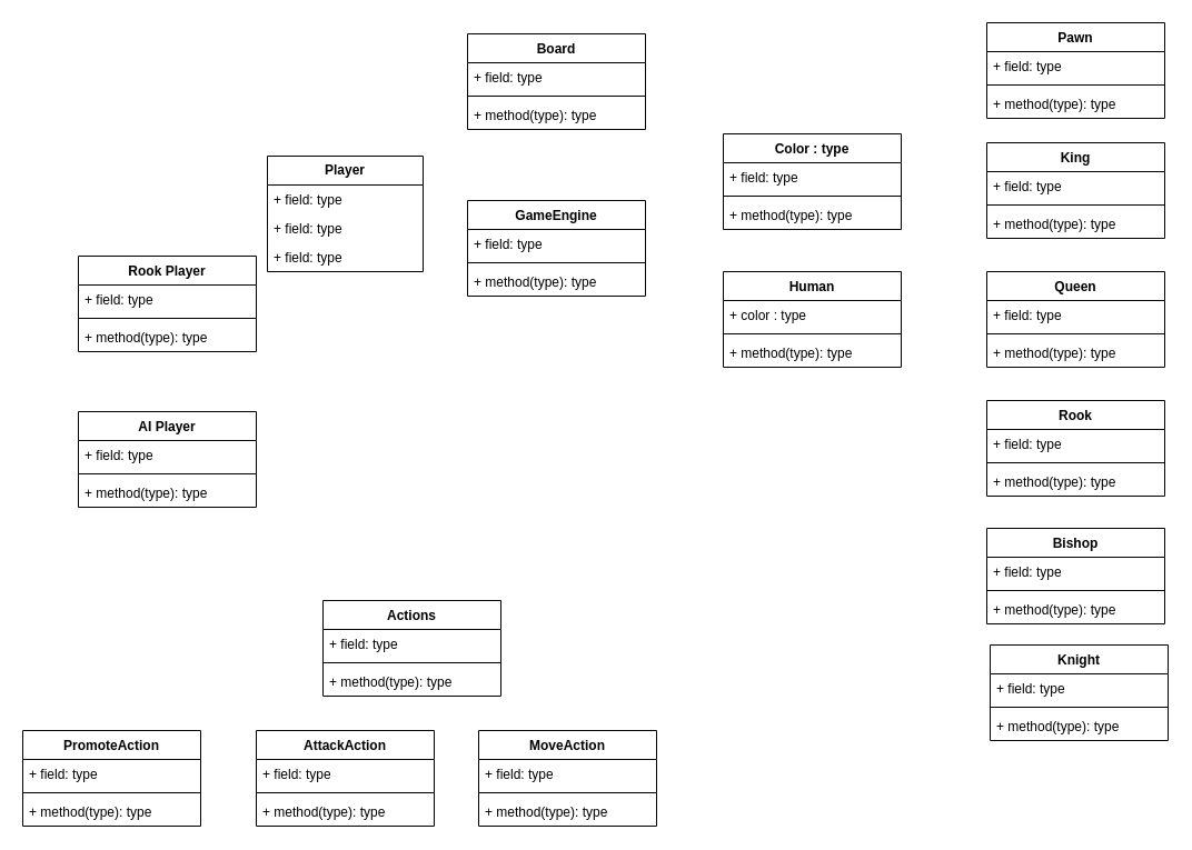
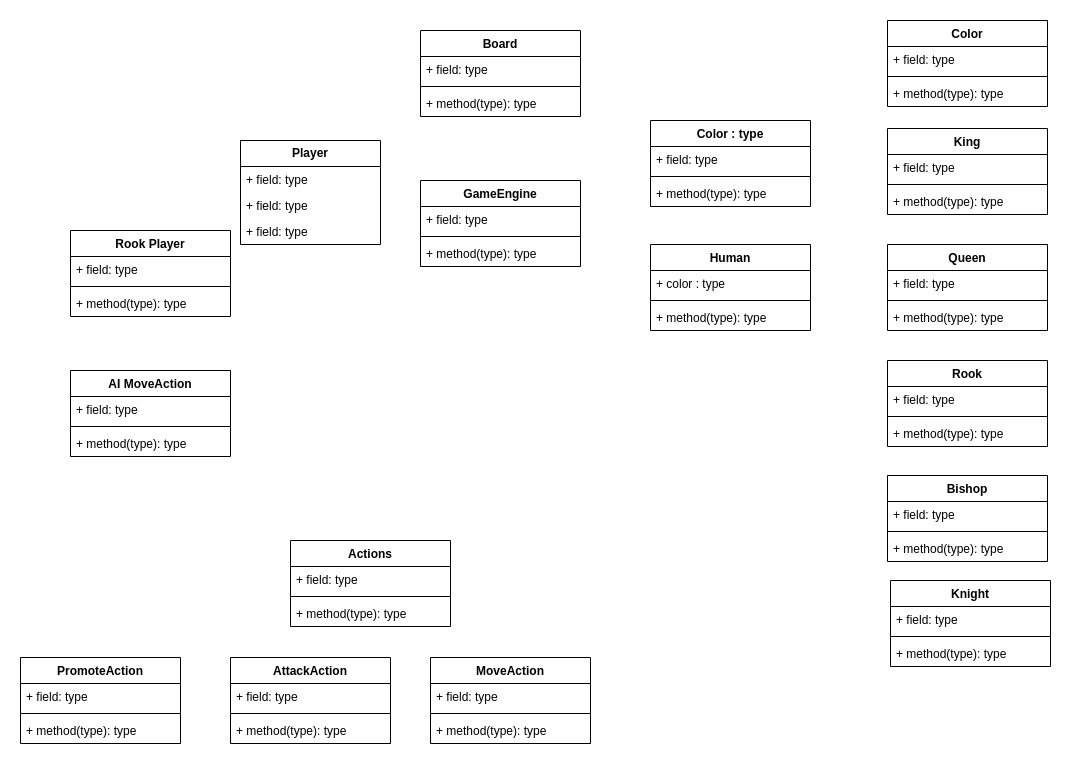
  <mxCell id="0" />
  <mxCell id="1" parent="0" />
  <mxCell id="2" value="Board" style="swimlane;fontStyle=1;align=center;verticalAlign=top;childLayout=stackLayout;horizontal=1;startSize=26;horizontalStack=0;resizeParent=1;resizeParentMax=0;resizeLast=0;collapsible=1;marginBottom=0;whiteSpace=wrap;html=1;" vertex="1" parent="1"><mxGeometry x="420" y="30" width="160" height="86" as="geometry" /></mxCell>
  <mxCell id="3" value="+ field: type" style="text;strokeColor=none;fillColor=none;align=left;verticalAlign=top;spacingLeft=4;spacingRight=4;overflow=hidden;rotatable=0;points=[[0,0.5],[1,0.5]];portConstraint=eastwest;whiteSpace=wrap;html=1;" vertex="1" parent="2"><mxGeometry y="26" width="160" height="26" as="geometry" /></mxCell>
  <mxCell id="4" value="" style="line;strokeWidth=1;fillColor=none;align=left;verticalAlign=middle;spacingTop=-1;spacingLeft=3;spacingRight=3;rotatable=0;labelPosition=right;points=[];portConstraint=eastwest;strokeColor=inherit;" vertex="1" parent="2"><mxGeometry y="52" width="160" height="8" as="geometry" /></mxCell>
  <mxCell id="5" value="+ method(type): type" style="text;strokeColor=none;fillColor=none;align=left;verticalAlign=top;spacingLeft=4;spacingRight=4;overflow=hidden;rotatable=0;points=[[0,0.5],[1,0.5]];portConstraint=eastwest;whiteSpace=wrap;html=1;" vertex="1" parent="2"><mxGeometry y="60" width="160" height="26" as="geometry" /></mxCell>
  <mxCell id="6" value="Human" style="swimlane;fontStyle=1;align=center;verticalAlign=top;childLayout=stackLayout;horizontal=1;startSize=26;horizontalStack=0;resizeParent=1;resizeParentMax=0;resizeLast=0;collapsible=1;marginBottom=0;whiteSpace=wrap;html=1;" vertex="1" parent="1"><mxGeometry x="650" y="244" width="160" height="86" as="geometry" /></mxCell>
  <mxCell id="7" value="+ color : type" style="text;strokeColor=none;fillColor=none;align=left;verticalAlign=top;spacingLeft=4;spacingRight=4;overflow=hidden;rotatable=0;points=[[0,0.5],[1,0.5]];portConstraint=eastwest;whiteSpace=wrap;html=1;" vertex="1" parent="6"><mxGeometry y="26" width="160" height="26" as="geometry" /></mxCell>
  <mxCell id="8" value="" style="line;strokeWidth=1;fillColor=none;align=left;verticalAlign=middle;spacingTop=-1;spacingLeft=3;spacingRight=3;rotatable=0;labelPosition=right;points=[];portConstraint=eastwest;strokeColor=inherit;" vertex="1" parent="6"><mxGeometry y="52" width="160" height="8" as="geometry" /></mxCell>
  <mxCell id="9" value="+ method(type): type" style="text;strokeColor=none;fillColor=none;align=left;verticalAlign=top;spacingLeft=4;spacingRight=4;overflow=hidden;rotatable=0;points=[[0,0.5],[1,0.5]];portConstraint=eastwest;whiteSpace=wrap;html=1;" vertex="1" parent="6"><mxGeometry y="60" width="160" height="26" as="geometry" /></mxCell>
  <mxCell id="10" value="Rook Player" style="swimlane;fontStyle=1;align=center;verticalAlign=top;childLayout=stackLayout;horizontal=1;startSize=26;horizontalStack=0;resizeParent=1;resizeParentMax=0;resizeLast=0;collapsible=1;marginBottom=0;whiteSpace=wrap;html=1;" vertex="1" parent="1"><mxGeometry x="70" y="230" width="160" height="86" as="geometry" /></mxCell>
  <mxCell id="11" value="+ field: type" style="text;strokeColor=none;fillColor=none;align=left;verticalAlign=top;spacingLeft=4;spacingRight=4;overflow=hidden;rotatable=0;points=[[0,0.5],[1,0.5]];portConstraint=eastwest;whiteSpace=wrap;html=1;" vertex="1" parent="10"><mxGeometry y="26" width="160" height="26" as="geometry" /></mxCell>
  <mxCell id="12" value="" style="line;strokeWidth=1;fillColor=none;align=left;verticalAlign=middle;spacingTop=-1;spacingLeft=3;spacingRight=3;rotatable=0;labelPosition=right;points=[];portConstraint=eastwest;strokeColor=inherit;" vertex="1" parent="10"><mxGeometry y="52" width="160" height="8" as="geometry" /></mxCell>
  <mxCell id="13" value="+ method(type): type" style="text;strokeColor=none;fillColor=none;align=left;verticalAlign=top;spacingLeft=4;spacingRight=4;overflow=hidden;rotatable=0;points=[[0,0.5],[1,0.5]];portConstraint=eastwest;whiteSpace=wrap;html=1;" vertex="1" parent="10"><mxGeometry y="60" width="160" height="26" as="geometry" /></mxCell>
- <mxCell id="14" value="AI Player" style="swimlane;fontStyle=1;align=center;verticalAlign=top;childLayout=stackLayout;horizontal=1;startSize=26;horizontalStack=0;resizeParent=1;resizeParentMax=0;resizeLast=0;collapsible=1;marginBottom=0;whiteSpace=wrap;html=1;" vertex="1" parent="1"><mxGeometry x="70" y="370" width="160" height="86" as="geometry" /></mxCell>
+ <mxCell id="14" value="AI MoveAction" style="swimlane;fontStyle=1;align=center;verticalAlign=top;childLayout=stackLayout;horizontal=1;startSize=26;horizontalStack=0;resizeParent=1;resizeParentMax=0;resizeLast=0;collapsible=1;marginBottom=0;whiteSpace=wrap;html=1;" vertex="1" parent="1"><mxGeometry x="70" y="370" width="160" height="86" as="geometry" /></mxCell>
  <mxCell id="15" value="+ field: type" style="text;strokeColor=none;fillColor=none;align=left;verticalAlign=top;spacingLeft=4;spacingRight=4;overflow=hidden;rotatable=0;points=[[0,0.5],[1,0.5]];portConstraint=eastwest;whiteSpace=wrap;html=1;" vertex="1" parent="14"><mxGeometry y="26" width="160" height="26" as="geometry" /></mxCell>
  <mxCell id="16" value="" style="line;strokeWidth=1;fillColor=none;align=left;verticalAlign=middle;spacingTop=-1;spacingLeft=3;spacingRight=3;rotatable=0;labelPosition=right;points=[];portConstraint=eastwest;strokeColor=inherit;" vertex="1" parent="14"><mxGeometry y="52" width="160" height="8" as="geometry" /></mxCell>
  <mxCell id="17" value="+ method(type): type" style="text;strokeColor=none;fillColor=none;align=left;verticalAlign=top;spacingLeft=4;spacingRight=4;overflow=hidden;rotatable=0;points=[[0,0.5],[1,0.5]];portConstraint=eastwest;whiteSpace=wrap;html=1;" vertex="1" parent="14"><mxGeometry y="60" width="160" height="26" as="geometry" /></mxCell>
  <mxCell id="18" value="&lt;b&gt;Player&lt;/b&gt;" style="swimlane;fontStyle=0;childLayout=stackLayout;horizontal=1;startSize=26;fillColor=none;horizontalStack=0;resizeParent=1;resizeParentMax=0;resizeLast=0;collapsible=1;marginBottom=0;whiteSpace=wrap;html=1;" vertex="1" parent="1"><mxGeometry x="240" y="140" width="140" height="104" as="geometry" /></mxCell>
  <mxCell id="19" value="+ field: type" style="text;strokeColor=none;fillColor=none;align=left;verticalAlign=top;spacingLeft=4;spacingRight=4;overflow=hidden;rotatable=0;points=[[0,0.5],[1,0.5]];portConstraint=eastwest;whiteSpace=wrap;html=1;" vertex="1" parent="18"><mxGeometry y="26" width="140" height="26" as="geometry" /></mxCell>
  <mxCell id="20" value="+ field: type" style="text;strokeColor=none;fillColor=none;align=left;verticalAlign=top;spacingLeft=4;spacingRight=4;overflow=hidden;rotatable=0;points=[[0,0.5],[1,0.5]];portConstraint=eastwest;whiteSpace=wrap;html=1;" vertex="1" parent="18"><mxGeometry y="52" width="140" height="26" as="geometry" /></mxCell>
  <mxCell id="21" value="+ field: type" style="text;strokeColor=none;fillColor=none;align=left;verticalAlign=top;spacingLeft=4;spacingRight=4;overflow=hidden;rotatable=0;points=[[0,0.5],[1,0.5]];portConstraint=eastwest;whiteSpace=wrap;html=1;" vertex="1" parent="18"><mxGeometry y="78" width="140" height="26" as="geometry" /></mxCell>
  <mxCell id="22" value="Actions" style="swimlane;fontStyle=1;align=center;verticalAlign=top;childLayout=stackLayout;horizontal=1;startSize=26;horizontalStack=0;resizeParent=1;resizeParentMax=0;resizeLast=0;collapsible=1;marginBottom=0;whiteSpace=wrap;html=1;" vertex="1" parent="1"><mxGeometry x="290" y="540" width="160" height="86" as="geometry" /></mxCell>
  <mxCell id="23" value="+ field: type" style="text;strokeColor=none;fillColor=none;align=left;verticalAlign=top;spacingLeft=4;spacingRight=4;overflow=hidden;rotatable=0;points=[[0,0.5],[1,0.5]];portConstraint=eastwest;whiteSpace=wrap;html=1;" vertex="1" parent="22"><mxGeometry y="26" width="160" height="26" as="geometry" /></mxCell>
  <mxCell id="24" value="" style="line;strokeWidth=1;fillColor=none;align=left;verticalAlign=middle;spacingTop=-1;spacingLeft=3;spacingRight=3;rotatable=0;labelPosition=right;points=[];portConstraint=eastwest;strokeColor=inherit;" vertex="1" parent="22"><mxGeometry y="52" width="160" height="8" as="geometry" /></mxCell>
  <mxCell id="25" value="+ method(type): type" style="text;strokeColor=none;fillColor=none;align=left;verticalAlign=top;spacingLeft=4;spacingRight=4;overflow=hidden;rotatable=0;points=[[0,0.5],[1,0.5]];portConstraint=eastwest;whiteSpace=wrap;html=1;" vertex="1" parent="22"><mxGeometry y="60" width="160" height="26" as="geometry" /></mxCell>
  <mxCell id="26" value="MoveAction" style="swimlane;fontStyle=1;align=center;verticalAlign=top;childLayout=stackLayout;horizontal=1;startSize=26;horizontalStack=0;resizeParent=1;resizeParentMax=0;resizeLast=0;collapsible=1;marginBottom=0;whiteSpace=wrap;html=1;" vertex="1" parent="1"><mxGeometry x="430" y="657" width="160" height="86" as="geometry" /></mxCell>
  <mxCell id="27" value="+ field: type" style="text;strokeColor=none;fillColor=none;align=left;verticalAlign=top;spacingLeft=4;spacingRight=4;overflow=hidden;rotatable=0;points=[[0,0.5],[1,0.5]];portConstraint=eastwest;whiteSpace=wrap;html=1;" vertex="1" parent="26"><mxGeometry y="26" width="160" height="26" as="geometry" /></mxCell>
  <mxCell id="28" value="" style="line;strokeWidth=1;fillColor=none;align=left;verticalAlign=middle;spacingTop=-1;spacingLeft=3;spacingRight=3;rotatable=0;labelPosition=right;points=[];portConstraint=eastwest;strokeColor=inherit;" vertex="1" parent="26"><mxGeometry y="52" width="160" height="8" as="geometry" /></mxCell>
  <mxCell id="29" value="+ method(type): type" style="text;strokeColor=none;fillColor=none;align=left;verticalAlign=top;spacingLeft=4;spacingRight=4;overflow=hidden;rotatable=0;points=[[0,0.5],[1,0.5]];portConstraint=eastwest;whiteSpace=wrap;html=1;" vertex="1" parent="26"><mxGeometry y="60" width="160" height="26" as="geometry" /></mxCell>
  <mxCell id="30" value="AttackAction" style="swimlane;fontStyle=1;align=center;verticalAlign=top;childLayout=stackLayout;horizontal=1;startSize=26;horizontalStack=0;resizeParent=1;resizeParentMax=0;resizeLast=0;collapsible=1;marginBottom=0;whiteSpace=wrap;html=1;" vertex="1" parent="1"><mxGeometry x="230" y="657" width="160" height="86" as="geometry" /></mxCell>
  <mxCell id="31" value="+ field: type" style="text;strokeColor=none;fillColor=none;align=left;verticalAlign=top;spacingLeft=4;spacingRight=4;overflow=hidden;rotatable=0;points=[[0,0.5],[1,0.5]];portConstraint=eastwest;whiteSpace=wrap;html=1;" vertex="1" parent="30"><mxGeometry y="26" width="160" height="26" as="geometry" /></mxCell>
  <mxCell id="32" value="" style="line;strokeWidth=1;fillColor=none;align=left;verticalAlign=middle;spacingTop=-1;spacingLeft=3;spacingRight=3;rotatable=0;labelPosition=right;points=[];portConstraint=eastwest;strokeColor=inherit;" vertex="1" parent="30"><mxGeometry y="52" width="160" height="8" as="geometry" /></mxCell>
  <mxCell id="33" value="+ method(type): type" style="text;strokeColor=none;fillColor=none;align=left;verticalAlign=top;spacingLeft=4;spacingRight=4;overflow=hidden;rotatable=0;points=[[0,0.5],[1,0.5]];portConstraint=eastwest;whiteSpace=wrap;html=1;" vertex="1" parent="30"><mxGeometry y="60" width="160" height="26" as="geometry" /></mxCell>
  <mxCell id="34" value="PromoteAction" style="swimlane;fontStyle=1;align=center;verticalAlign=top;childLayout=stackLayout;horizontal=1;startSize=26;horizontalStack=0;resizeParent=1;resizeParentMax=0;resizeLast=0;collapsible=1;marginBottom=0;whiteSpace=wrap;html=1;" vertex="1" parent="1"><mxGeometry x="20" y="657" width="160" height="86" as="geometry" /></mxCell>
  <mxCell id="35" value="+ field: type" style="text;strokeColor=none;fillColor=none;align=left;verticalAlign=top;spacingLeft=4;spacingRight=4;overflow=hidden;rotatable=0;points=[[0,0.5],[1,0.5]];portConstraint=eastwest;whiteSpace=wrap;html=1;" vertex="1" parent="34"><mxGeometry y="26" width="160" height="26" as="geometry" /></mxCell>
  <mxCell id="36" value="" style="line;strokeWidth=1;fillColor=none;align=left;verticalAlign=middle;spacingTop=-1;spacingLeft=3;spacingRight=3;rotatable=0;labelPosition=right;points=[];portConstraint=eastwest;strokeColor=inherit;" vertex="1" parent="34"><mxGeometry y="52" width="160" height="8" as="geometry" /></mxCell>
  <mxCell id="37" value="+ method(type): type" style="text;strokeColor=none;fillColor=none;align=left;verticalAlign=top;spacingLeft=4;spacingRight=4;overflow=hidden;rotatable=0;points=[[0,0.5],[1,0.5]];portConstraint=eastwest;whiteSpace=wrap;html=1;" vertex="1" parent="34"><mxGeometry y="60" width="160" height="26" as="geometry" /></mxCell>
- <mxCell id="38" value="Pawn" style="swimlane;fontStyle=1;align=center;verticalAlign=top;childLayout=stackLayout;horizontal=1;startSize=26;horizontalStack=0;resizeParent=1;resizeParentMax=0;resizeLast=0;collapsible=1;marginBottom=0;whiteSpace=wrap;html=1;" vertex="1" parent="1"><mxGeometry x="887" y="20" width="160" height="86" as="geometry" /></mxCell>
+ <mxCell id="38" value="Color" style="swimlane;fontStyle=1;align=center;verticalAlign=top;childLayout=stackLayout;horizontal=1;startSize=26;horizontalStack=0;resizeParent=1;resizeParentMax=0;resizeLast=0;collapsible=1;marginBottom=0;whiteSpace=wrap;html=1;" vertex="1" parent="1"><mxGeometry x="887" y="20" width="160" height="86" as="geometry" /></mxCell>
  <mxCell id="39" value="+ field: type" style="text;strokeColor=none;fillColor=none;align=left;verticalAlign=top;spacingLeft=4;spacingRight=4;overflow=hidden;rotatable=0;points=[[0,0.5],[1,0.5]];portConstraint=eastwest;whiteSpace=wrap;html=1;" vertex="1" parent="38"><mxGeometry y="26" width="160" height="26" as="geometry" /></mxCell>
  <mxCell id="40" value="" style="line;strokeWidth=1;fillColor=none;align=left;verticalAlign=middle;spacingTop=-1;spacingLeft=3;spacingRight=3;rotatable=0;labelPosition=right;points=[];portConstraint=eastwest;strokeColor=inherit;" vertex="1" parent="38"><mxGeometry y="52" width="160" height="8" as="geometry" /></mxCell>
  <mxCell id="41" value="+ method(type): type" style="text;strokeColor=none;fillColor=none;align=left;verticalAlign=top;spacingLeft=4;spacingRight=4;overflow=hidden;rotatable=0;points=[[0,0.5],[1,0.5]];portConstraint=eastwest;whiteSpace=wrap;html=1;" vertex="1" parent="38"><mxGeometry y="60" width="160" height="26" as="geometry" /></mxCell>
  <mxCell id="42" value="King" style="swimlane;fontStyle=1;align=center;verticalAlign=top;childLayout=stackLayout;horizontal=1;startSize=26;horizontalStack=0;resizeParent=1;resizeParentMax=0;resizeLast=0;collapsible=1;marginBottom=0;whiteSpace=wrap;html=1;" vertex="1" parent="1"><mxGeometry x="887" y="128" width="160" height="86" as="geometry" /></mxCell>
  <mxCell id="43" value="+ field: type" style="text;strokeColor=none;fillColor=none;align=left;verticalAlign=top;spacingLeft=4;spacingRight=4;overflow=hidden;rotatable=0;points=[[0,0.5],[1,0.5]];portConstraint=eastwest;whiteSpace=wrap;html=1;" vertex="1" parent="42"><mxGeometry y="26" width="160" height="26" as="geometry" /></mxCell>
  <mxCell id="44" value="" style="line;strokeWidth=1;fillColor=none;align=left;verticalAlign=middle;spacingTop=-1;spacingLeft=3;spacingRight=3;rotatable=0;labelPosition=right;points=[];portConstraint=eastwest;strokeColor=inherit;" vertex="1" parent="42"><mxGeometry y="52" width="160" height="8" as="geometry" /></mxCell>
  <mxCell id="45" value="+ method(type): type" style="text;strokeColor=none;fillColor=none;align=left;verticalAlign=top;spacingLeft=4;spacingRight=4;overflow=hidden;rotatable=0;points=[[0,0.5],[1,0.5]];portConstraint=eastwest;whiteSpace=wrap;html=1;" vertex="1" parent="42"><mxGeometry y="60" width="160" height="26" as="geometry" /></mxCell>
  <mxCell id="46" value="Queen" style="swimlane;fontStyle=1;align=center;verticalAlign=top;childLayout=stackLayout;horizontal=1;startSize=26;horizontalStack=0;resizeParent=1;resizeParentMax=0;resizeLast=0;collapsible=1;marginBottom=0;whiteSpace=wrap;html=1;" vertex="1" parent="1"><mxGeometry x="887" y="244" width="160" height="86" as="geometry" /></mxCell>
  <mxCell id="47" value="+ field: type" style="text;strokeColor=none;fillColor=none;align=left;verticalAlign=top;spacingLeft=4;spacingRight=4;overflow=hidden;rotatable=0;points=[[0,0.5],[1,0.5]];portConstraint=eastwest;whiteSpace=wrap;html=1;" vertex="1" parent="46"><mxGeometry y="26" width="160" height="26" as="geometry" /></mxCell>
  <mxCell id="48" value="" style="line;strokeWidth=1;fillColor=none;align=left;verticalAlign=middle;spacingTop=-1;spacingLeft=3;spacingRight=3;rotatable=0;labelPosition=right;points=[];portConstraint=eastwest;strokeColor=inherit;" vertex="1" parent="46"><mxGeometry y="52" width="160" height="8" as="geometry" /></mxCell>
  <mxCell id="49" value="+ method(type): type" style="text;strokeColor=none;fillColor=none;align=left;verticalAlign=top;spacingLeft=4;spacingRight=4;overflow=hidden;rotatable=0;points=[[0,0.5],[1,0.5]];portConstraint=eastwest;whiteSpace=wrap;html=1;" vertex="1" parent="46"><mxGeometry y="60" width="160" height="26" as="geometry" /></mxCell>
  <mxCell id="50" value="Rook" style="swimlane;fontStyle=1;align=center;verticalAlign=top;childLayout=stackLayout;horizontal=1;startSize=26;horizontalStack=0;resizeParent=1;resizeParentMax=0;resizeLast=0;collapsible=1;marginBottom=0;whiteSpace=wrap;html=1;" vertex="1" parent="1"><mxGeometry x="887" y="360" width="160" height="86" as="geometry" /></mxCell>
  <mxCell id="51" value="+ field: type" style="text;strokeColor=none;fillColor=none;align=left;verticalAlign=top;spacingLeft=4;spacingRight=4;overflow=hidden;rotatable=0;points=[[0,0.5],[1,0.5]];portConstraint=eastwest;whiteSpace=wrap;html=1;" vertex="1" parent="50"><mxGeometry y="26" width="160" height="26" as="geometry" /></mxCell>
  <mxCell id="52" value="" style="line;strokeWidth=1;fillColor=none;align=left;verticalAlign=middle;spacingTop=-1;spacingLeft=3;spacingRight=3;rotatable=0;labelPosition=right;points=[];portConstraint=eastwest;strokeColor=inherit;" vertex="1" parent="50"><mxGeometry y="52" width="160" height="8" as="geometry" /></mxCell>
  <mxCell id="53" value="+ method(type): type" style="text;strokeColor=none;fillColor=none;align=left;verticalAlign=top;spacingLeft=4;spacingRight=4;overflow=hidden;rotatable=0;points=[[0,0.5],[1,0.5]];portConstraint=eastwest;whiteSpace=wrap;html=1;" vertex="1" parent="50"><mxGeometry y="60" width="160" height="26" as="geometry" /></mxCell>
  <mxCell id="54" value="Bishop" style="swimlane;fontStyle=1;align=center;verticalAlign=top;childLayout=stackLayout;horizontal=1;startSize=26;horizontalStack=0;resizeParent=1;resizeParentMax=0;resizeLast=0;collapsible=1;marginBottom=0;whiteSpace=wrap;html=1;" vertex="1" parent="1"><mxGeometry x="887" y="475" width="160" height="86" as="geometry" /></mxCell>
  <mxCell id="55" value="+ field: type" style="text;strokeColor=none;fillColor=none;align=left;verticalAlign=top;spacingLeft=4;spacingRight=4;overflow=hidden;rotatable=0;points=[[0,0.5],[1,0.5]];portConstraint=eastwest;whiteSpace=wrap;html=1;" vertex="1" parent="54"><mxGeometry y="26" width="160" height="26" as="geometry" /></mxCell>
  <mxCell id="56" value="" style="line;strokeWidth=1;fillColor=none;align=left;verticalAlign=middle;spacingTop=-1;spacingLeft=3;spacingRight=3;rotatable=0;labelPosition=right;points=[];portConstraint=eastwest;strokeColor=inherit;" vertex="1" parent="54"><mxGeometry y="52" width="160" height="8" as="geometry" /></mxCell>
  <mxCell id="57" value="+ method(type): type" style="text;strokeColor=none;fillColor=none;align=left;verticalAlign=top;spacingLeft=4;spacingRight=4;overflow=hidden;rotatable=0;points=[[0,0.5],[1,0.5]];portConstraint=eastwest;whiteSpace=wrap;html=1;" vertex="1" parent="54"><mxGeometry y="60" width="160" height="26" as="geometry" /></mxCell>
  <mxCell id="58" value="Knight" style="swimlane;fontStyle=1;align=center;verticalAlign=top;childLayout=stackLayout;horizontal=1;startSize=26;horizontalStack=0;resizeParent=1;resizeParentMax=0;resizeLast=0;collapsible=1;marginBottom=0;whiteSpace=wrap;html=1;" vertex="1" parent="1"><mxGeometry x="890" y="580" width="160" height="86" as="geometry" /></mxCell>
  <mxCell id="59" value="+ field: type" style="text;strokeColor=none;fillColor=none;align=left;verticalAlign=top;spacingLeft=4;spacingRight=4;overflow=hidden;rotatable=0;points=[[0,0.5],[1,0.5]];portConstraint=eastwest;whiteSpace=wrap;html=1;" vertex="1" parent="58"><mxGeometry y="26" width="160" height="26" as="geometry" /></mxCell>
  <mxCell id="60" value="" style="line;strokeWidth=1;fillColor=none;align=left;verticalAlign=middle;spacingTop=-1;spacingLeft=3;spacingRight=3;rotatable=0;labelPosition=right;points=[];portConstraint=eastwest;strokeColor=inherit;" vertex="1" parent="58"><mxGeometry y="52" width="160" height="8" as="geometry" /></mxCell>
  <mxCell id="61" value="+ method(type): type" style="text;strokeColor=none;fillColor=none;align=left;verticalAlign=top;spacingLeft=4;spacingRight=4;overflow=hidden;rotatable=0;points=[[0,0.5],[1,0.5]];portConstraint=eastwest;whiteSpace=wrap;html=1;" vertex="1" parent="58"><mxGeometry y="60" width="160" height="26" as="geometry" /></mxCell>
  <mxCell id="62" value="GameEngine" style="swimlane;fontStyle=1;align=center;verticalAlign=top;childLayout=stackLayout;horizontal=1;startSize=26;horizontalStack=0;resizeParent=1;resizeParentMax=0;resizeLast=0;collapsible=1;marginBottom=0;whiteSpace=wrap;html=1;" vertex="1" parent="1"><mxGeometry x="420" y="180" width="160" height="86" as="geometry" /></mxCell>
  <mxCell id="63" value="+ field: type" style="text;strokeColor=none;fillColor=none;align=left;verticalAlign=top;spacingLeft=4;spacingRight=4;overflow=hidden;rotatable=0;points=[[0,0.5],[1,0.5]];portConstraint=eastwest;whiteSpace=wrap;html=1;" vertex="1" parent="62"><mxGeometry y="26" width="160" height="26" as="geometry" /></mxCell>
  <mxCell id="64" value="" style="line;strokeWidth=1;fillColor=none;align=left;verticalAlign=middle;spacingTop=-1;spacingLeft=3;spacingRight=3;rotatable=0;labelPosition=right;points=[];portConstraint=eastwest;strokeColor=inherit;" vertex="1" parent="62"><mxGeometry y="52" width="160" height="8" as="geometry" /></mxCell>
  <mxCell id="65" value="+ method(type): type" style="text;strokeColor=none;fillColor=none;align=left;verticalAlign=top;spacingLeft=4;spacingRight=4;overflow=hidden;rotatable=0;points=[[0,0.5],[1,0.5]];portConstraint=eastwest;whiteSpace=wrap;html=1;" vertex="1" parent="62"><mxGeometry y="60" width="160" height="26" as="geometry" /></mxCell>
  <mxCell id="66" value="Color : type" style="swimlane;fontStyle=1;align=center;verticalAlign=top;childLayout=stackLayout;horizontal=1;startSize=26;horizontalStack=0;resizeParent=1;resizeParentMax=0;resizeLast=0;collapsible=1;marginBottom=0;whiteSpace=wrap;html=1;" vertex="1" parent="1"><mxGeometry x="650" y="120" width="160" height="86" as="geometry" /></mxCell>
  <mxCell id="67" value="+ field: type" style="text;strokeColor=none;fillColor=none;align=left;verticalAlign=top;spacingLeft=4;spacingRight=4;overflow=hidden;rotatable=0;points=[[0,0.5],[1,0.5]];portConstraint=eastwest;whiteSpace=wrap;html=1;" vertex="1" parent="66"><mxGeometry y="26" width="160" height="26" as="geometry" /></mxCell>
  <mxCell id="68" value="" style="line;strokeWidth=1;fillColor=none;align=left;verticalAlign=middle;spacingTop=-1;spacingLeft=3;spacingRight=3;rotatable=0;labelPosition=right;points=[];portConstraint=eastwest;strokeColor=inherit;" vertex="1" parent="66"><mxGeometry y="52" width="160" height="8" as="geometry" /></mxCell>
  <mxCell id="69" value="+ method(type): type" style="text;strokeColor=none;fillColor=none;align=left;verticalAlign=top;spacingLeft=4;spacingRight=4;overflow=hidden;rotatable=0;points=[[0,0.5],[1,0.5]];portConstraint=eastwest;whiteSpace=wrap;html=1;" vertex="1" parent="66"><mxGeometry y="60" width="160" height="26" as="geometry" /></mxCell>
